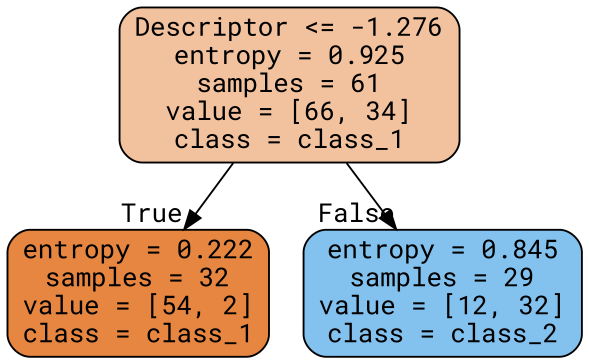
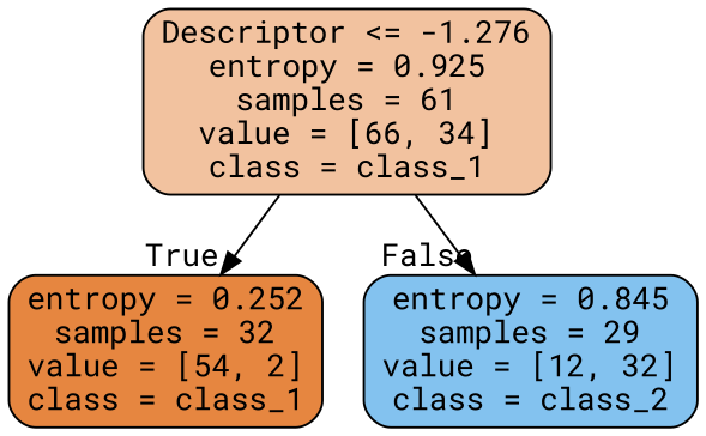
  digraph {
    fontname="Roboto Mono"
    node [color=black fontname="Roboto Mono" shape=box style="filled, rounded"]
    edge [fontname="Roboto Mono" labeldistance=2.5]
    n1 [fillcolor="#f2c29f" label="Descriptor <= -1.276\nentropy = 0.925\nsamples = 61\nvalue = [66, 34]\nclass = class_1"]
-   n2 [fillcolor="#e68640" label="entropy = 0.222\nsamples = 32\nvalue = [54, 2]\nclass = class_1"]
+   n2 [fillcolor="#e68640" label="entropy = 0.252\nsamples = 32\nvalue = [54, 2]\nclass = class_1"]
    n3 [fillcolor="#83c2ef" label="entropy = 0.845\nsamples = 29\nvalue = [12, 32]\nclass = class_2"]
    n1 -> n2 [headlabel=True labelangle=45]
    n1 -> n3 [headlabel=False labelangle=-45]
  }
